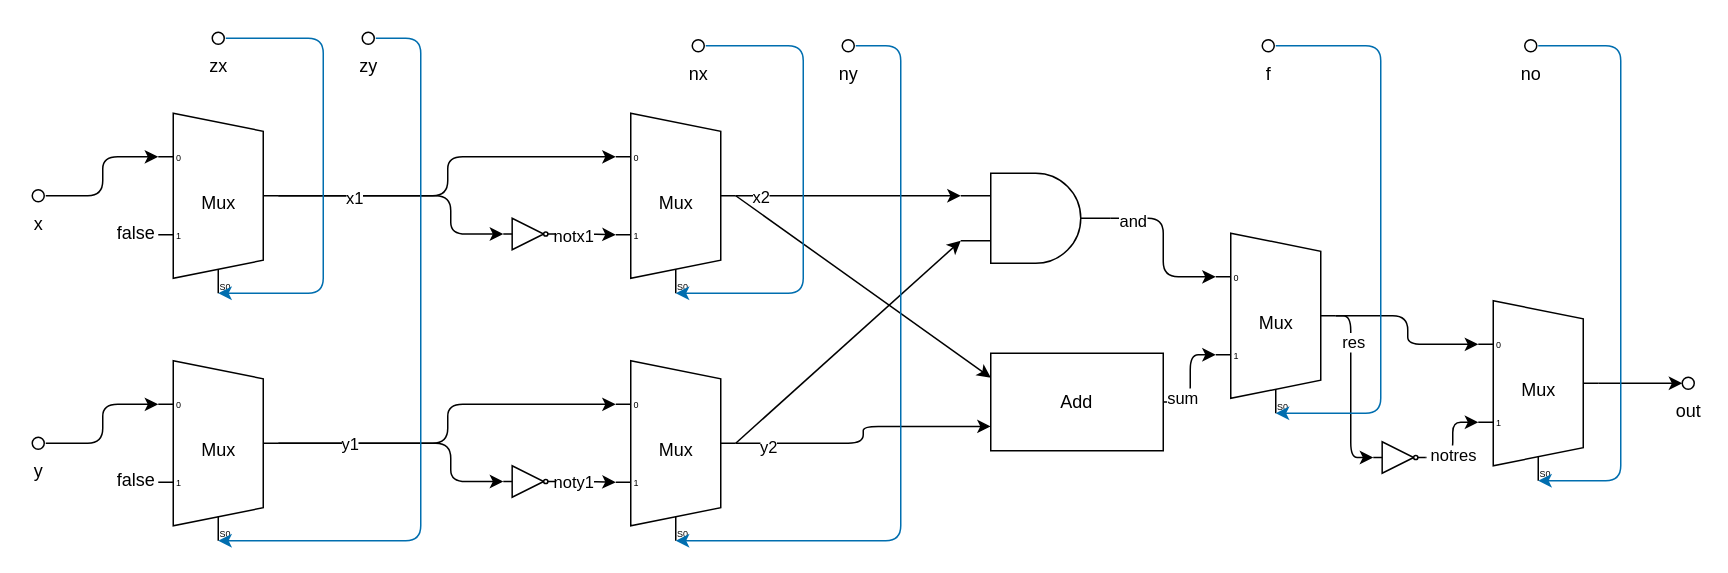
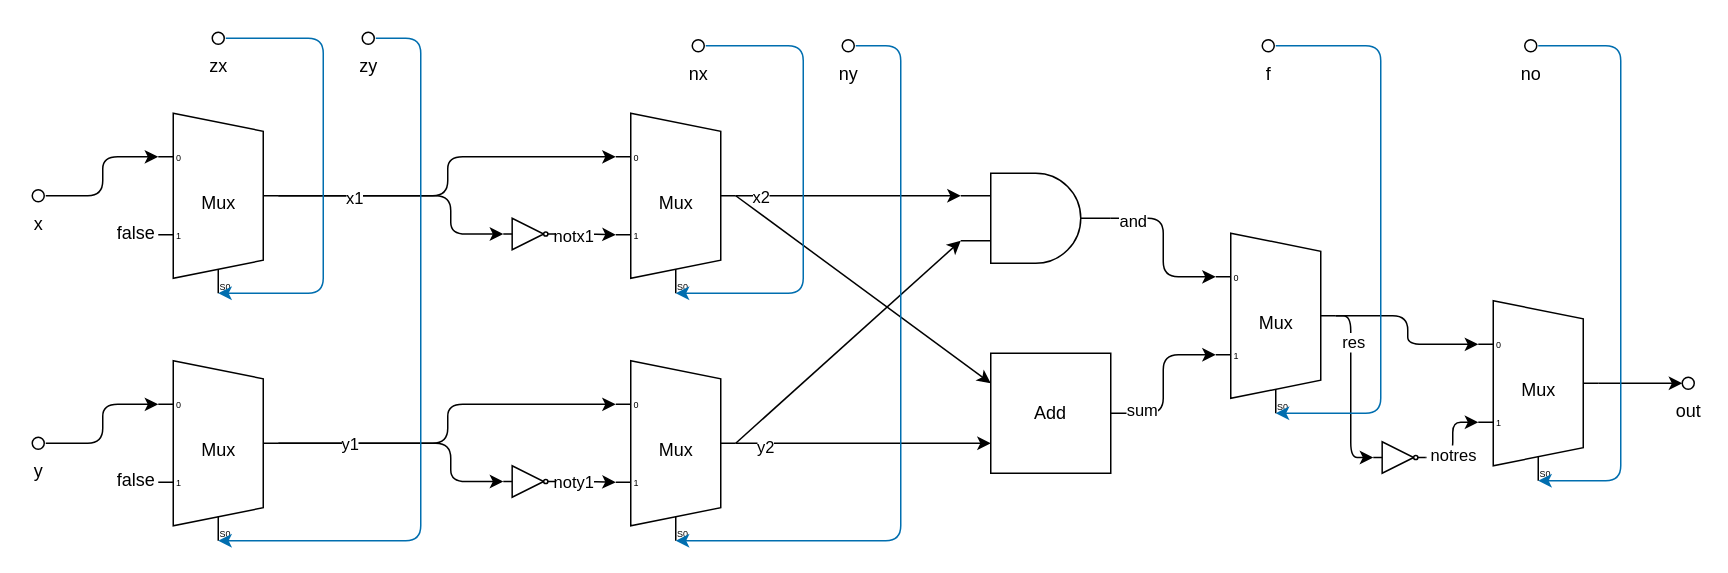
  <mxCell id="0" />
  <mxCell id="1" parent="0" />
  <mxCell id="2" style="edgeStyle=elbowEdgeStyle;html=1;entryX=0;entryY=0.217;entryDx=0;entryDy=3;entryPerimeter=0;" edge="1" parent="1" source="3" target="9"><mxGeometry relative="1" as="geometry" /></mxCell>
  <mxCell id="3" value="x" style="verticalLabelPosition=bottom;shadow=0;dashed=0;align=center;html=1;verticalAlign=top;shape=mxgraph.electrical.logic_gates.inverting_contact;" vertex="1" parent="1"><mxGeometry x="20" y="125" width="10" height="10" as="geometry" /></mxCell>
  <mxCell id="4" style="edgeStyle=elbowEdgeStyle;html=1;entryX=0;entryY=0.217;entryDx=0;entryDy=3;entryPerimeter=0;" edge="1" parent="1" source="5" target="13"><mxGeometry relative="1" as="geometry" /></mxCell>
  <mxCell id="5" value="y" style="verticalLabelPosition=bottom;shadow=0;dashed=0;align=center;html=1;verticalAlign=top;shape=mxgraph.electrical.logic_gates.inverting_contact;" vertex="1" parent="1"><mxGeometry x="20" y="290" width="10" height="10" as="geometry" /></mxCell>
  <mxCell id="6" style="edgeStyle=elbowEdgeStyle;html=1;exitX=1;exitY=0.5;exitDx=0;exitDy=-5;exitPerimeter=0;entryX=0;entryY=0.217;entryDx=0;entryDy=3;entryPerimeter=0;" edge="1" parent="1" source="9" target="23"><mxGeometry relative="1" as="geometry" /></mxCell>
  <mxCell id="7" style="edgeStyle=elbowEdgeStyle;html=1;exitX=1;exitY=0.5;exitDx=0;exitDy=-5;exitPerimeter=0;entryX=0;entryY=0.5;entryDx=0;entryDy=0;entryPerimeter=0;" edge="1" parent="1" source="9" target="30"><mxGeometry relative="1" as="geometry"><Array as="points"><mxPoint x="300" y="145" /></Array></mxGeometry></mxCell>
  <mxCell id="8" value="x1" style="edgeLabel;html=1;align=center;verticalAlign=middle;resizable=0;points=[];" vertex="1" connectable="0" parent="7"><mxGeometry x="-0.432" y="-1" relative="1" as="geometry"><mxPoint as="offset" /></mxGeometry></mxCell>
  <mxCell id="9" value="Mux" style="shadow=0;dashed=0;align=center;html=1;strokeWidth=1;shape=mxgraph.electrical.abstract.mux2;" vertex="1" parent="1"><mxGeometry x="105" y="75" width="80" height="120" as="geometry" /></mxCell>
  <mxCell id="10" style="edgeStyle=elbowEdgeStyle;html=1;exitX=1;exitY=0.5;exitDx=0;exitDy=-5;exitPerimeter=0;entryX=0;entryY=0.217;entryDx=0;entryDy=3;entryPerimeter=0;" edge="1" parent="1" source="13" target="27"><mxGeometry relative="1" as="geometry" /></mxCell>
  <mxCell id="11" style="edgeStyle=elbowEdgeStyle;html=1;exitX=1;exitY=0.5;exitDx=0;exitDy=-5;exitPerimeter=0;entryX=0;entryY=0.5;entryDx=0;entryDy=0;entryPerimeter=0;" edge="1" parent="1" source="13" target="33"><mxGeometry relative="1" as="geometry"><mxPoint x="330" y="335" as="targetPoint" /><Array as="points"><mxPoint x="300" y="305" /></Array></mxGeometry></mxCell>
  <mxCell id="12" value="y1" style="edgeLabel;html=1;align=center;verticalAlign=middle;resizable=0;points=[];" vertex="1" connectable="0" parent="11"><mxGeometry x="-0.464" relative="1" as="geometry"><mxPoint as="offset" /></mxGeometry></mxCell>
  <mxCell id="13" value="Mux" style="shadow=0;dashed=0;align=center;html=1;strokeWidth=1;shape=mxgraph.electrical.abstract.mux2;" vertex="1" parent="1"><mxGeometry x="105" y="240" width="80" height="120" as="geometry" /></mxCell>
  <mxCell id="14" style="edgeStyle=elbowEdgeStyle;html=1;entryX=0.375;entryY=1;entryDx=10;entryDy=0;entryPerimeter=0;fillColor=#1ba1e2;strokeColor=#006EAF;" edge="1" parent="1" source="15" target="9"><mxGeometry relative="1" as="geometry"><Array as="points"><mxPoint x="215" y="95" /><mxPoint x="215" y="70" /></Array></mxGeometry></mxCell>
  <mxCell id="15" value="zx" style="verticalLabelPosition=bottom;shadow=0;dashed=0;align=center;html=1;verticalAlign=top;shape=mxgraph.electrical.logic_gates.inverting_contact;" vertex="1" parent="1"><mxGeometry x="140" y="20" width="10" height="10" as="geometry" /></mxCell>
  <mxCell id="16" style="edgeStyle=elbowEdgeStyle;html=1;entryX=0.375;entryY=1;entryDx=10;entryDy=0;entryPerimeter=0;fillColor=#1ba1e2;strokeColor=#006EAF;" edge="1" parent="1" source="17" target="13"><mxGeometry relative="1" as="geometry"><Array as="points"><mxPoint x="280" y="190" /></Array></mxGeometry></mxCell>
  <mxCell id="17" value="zy" style="verticalLabelPosition=bottom;shadow=0;dashed=0;align=center;html=1;verticalAlign=top;shape=mxgraph.electrical.logic_gates.inverting_contact;" vertex="1" parent="1"><mxGeometry x="240" y="20" width="10" height="10" as="geometry" /></mxCell>
  <mxCell id="18" value="false" style="text;html=1;align=center;verticalAlign=middle;resizable=0;points=[];autosize=1;strokeColor=none;" vertex="1" parent="1"><mxGeometry x="70" y="145" width="40" height="20" as="geometry" /></mxCell>
  <mxCell id="19" value="false" style="text;html=1;align=center;verticalAlign=middle;resizable=0;points=[];autosize=1;strokeColor=none;" vertex="1" parent="1"><mxGeometry x="70" y="310" width="40" height="20" as="geometry" /></mxCell>
  <mxCell id="20" style="edgeStyle=elbowEdgeStyle;html=1;exitX=1;exitY=0.5;exitDx=0;exitDy=-5;exitPerimeter=0;entryX=0;entryY=0.25;entryDx=0;entryDy=0;entryPerimeter=0;" edge="1" parent="1" source="23" target="44"><mxGeometry relative="1" as="geometry" /></mxCell>
  <mxCell id="21" value="x2" style="edgeLabel;html=1;align=center;verticalAlign=middle;resizable=0;points=[];" vertex="1" connectable="0" parent="20"><mxGeometry x="-0.788" relative="1" as="geometry"><mxPoint as="offset" /></mxGeometry></mxCell>
  <mxCell id="22" style="html=1;exitX=1;exitY=0.5;exitDx=0;exitDy=-5;exitPerimeter=0;entryX=0;entryY=0.25;entryDx=0;entryDy=0;" edge="1" parent="1" source="23" target="47"><mxGeometry relative="1" as="geometry" /></mxCell>
  <mxCell id="23" value="Mux" style="shadow=0;dashed=0;align=center;html=1;strokeWidth=1;shape=mxgraph.electrical.abstract.mux2;" vertex="1" parent="1"><mxGeometry x="410" y="75" width="80" height="120" as="geometry" /></mxCell>
  <mxCell id="24" style="html=1;exitX=1;exitY=0.5;exitDx=0;exitDy=-5;exitPerimeter=0;entryX=0;entryY=0.75;entryDx=0;entryDy=0;entryPerimeter=0;" edge="1" parent="1" source="27" target="44"><mxGeometry relative="1" as="geometry" /></mxCell>
  <mxCell id="25" style="edgeStyle=elbowEdgeStyle;html=1;exitX=1;exitY=0.5;exitDx=0;exitDy=-5;exitPerimeter=0;entryX=0;entryY=0.75;entryDx=0;entryDy=0;" edge="1" parent="1" source="27" target="47"><mxGeometry relative="1" as="geometry" /></mxCell>
  <mxCell id="26" value="y2" style="edgeLabel;html=1;align=center;verticalAlign=middle;resizable=0;points=[];" vertex="1" connectable="0" parent="25"><mxGeometry x="-0.773" y="-2" relative="1" as="geometry"><mxPoint as="offset" /></mxGeometry></mxCell>
  <mxCell id="27" value="Mux" style="shadow=0;dashed=0;align=center;html=1;strokeWidth=1;shape=mxgraph.electrical.abstract.mux2;" vertex="1" parent="1"><mxGeometry x="410" y="240" width="80" height="120" as="geometry" /></mxCell>
  <mxCell id="28" style="edgeStyle=elbowEdgeStyle;html=1;exitX=1;exitY=0.5;exitDx=0;exitDy=0;exitPerimeter=0;entryX=0;entryY=0.65;entryDx=0;entryDy=3;entryPerimeter=0;" edge="1" parent="1" source="30" target="23"><mxGeometry relative="1" as="geometry" /></mxCell>
  <mxCell id="29" value="notx1" style="edgeLabel;html=1;align=center;verticalAlign=middle;resizable=0;points=[];" vertex="1" connectable="0" parent="28"><mxGeometry x="-0.455" y="-1" relative="1" as="geometry"><mxPoint as="offset" /></mxGeometry></mxCell>
  <mxCell id="30" value="" style="verticalLabelPosition=bottom;shadow=0;dashed=0;align=center;html=1;verticalAlign=top;shape=mxgraph.electrical.logic_gates.inverter_2" vertex="1" parent="1"><mxGeometry x="335" y="145" width="35" height="21" as="geometry" /></mxCell>
  <mxCell id="31" style="edgeStyle=elbowEdgeStyle;html=1;exitX=1;exitY=0.5;exitDx=0;exitDy=0;exitPerimeter=0;entryX=0;entryY=0.65;entryDx=0;entryDy=3;entryPerimeter=0;" edge="1" parent="1" source="33" target="27"><mxGeometry relative="1" as="geometry"><mxPoint x="380" y="325" as="targetPoint" /></mxGeometry></mxCell>
  <mxCell id="32" value="noty1" style="edgeLabel;html=1;align=center;verticalAlign=middle;resizable=0;points=[];" vertex="1" connectable="0" parent="31"><mxGeometry x="-0.455" relative="1" as="geometry"><mxPoint as="offset" /></mxGeometry></mxCell>
  <mxCell id="33" value="" style="verticalLabelPosition=bottom;shadow=0;dashed=0;align=center;html=1;verticalAlign=top;shape=mxgraph.electrical.logic_gates.inverter_2" vertex="1" parent="1"><mxGeometry x="335" y="310" width="35" height="21" as="geometry" /></mxCell>
  <mxCell id="34" style="edgeStyle=elbowEdgeStyle;html=1;entryX=0.375;entryY=1;entryDx=10;entryDy=0;entryPerimeter=0;fillColor=#1ba1e2;strokeColor=#006EAF;" edge="1" parent="1" source="35" target="23"><mxGeometry relative="1" as="geometry"><Array as="points"><mxPoint x="535" y="110" /></Array></mxGeometry></mxCell>
  <mxCell id="35" value="nx" style="verticalLabelPosition=bottom;shadow=0;dashed=0;align=center;html=1;verticalAlign=top;shape=mxgraph.electrical.logic_gates.inverting_contact;" vertex="1" parent="1"><mxGeometry x="460" y="25" width="10" height="10" as="geometry" /></mxCell>
  <mxCell id="36" style="edgeStyle=elbowEdgeStyle;html=1;entryX=0.375;entryY=1;entryDx=10;entryDy=0;entryPerimeter=0;fillColor=#1ba1e2;strokeColor=#006EAF;" edge="1" parent="1" source="37" target="27"><mxGeometry relative="1" as="geometry"><Array as="points"><mxPoint x="600" y="185" /></Array></mxGeometry></mxCell>
  <mxCell id="37" value="ny" style="verticalLabelPosition=bottom;shadow=0;dashed=0;align=center;html=1;verticalAlign=top;shape=mxgraph.electrical.logic_gates.inverting_contact;" vertex="1" parent="1"><mxGeometry x="560" y="25" width="10" height="10" as="geometry" /></mxCell>
  <mxCell id="38" style="edgeStyle=elbowEdgeStyle;html=1;exitX=1;exitY=0.5;exitDx=0;exitDy=-5;exitPerimeter=0;entryX=0;entryY=0.217;entryDx=0;entryDy=3;entryPerimeter=0;" edge="1" parent="1" source="41" target="54"><mxGeometry relative="1" as="geometry" /></mxCell>
  <mxCell id="39" style="edgeStyle=elbowEdgeStyle;html=1;exitX=1;exitY=0.5;exitDx=0;exitDy=-5;exitPerimeter=0;entryX=0;entryY=0.5;entryDx=0;entryDy=0;entryPerimeter=0;" edge="1" parent="1" source="41" target="52"><mxGeometry relative="1" as="geometry"><Array as="points"><mxPoint x="900" y="255" /></Array></mxGeometry></mxCell>
  <mxCell id="40" value="res" style="edgeLabel;html=1;align=center;verticalAlign=middle;resizable=0;points=[];" vertex="1" connectable="0" parent="39"><mxGeometry x="-0.554" y="1" relative="1" as="geometry"><mxPoint as="offset" /></mxGeometry></mxCell>
  <mxCell id="41" value="Mux" style="shadow=0;dashed=0;align=center;html=1;strokeWidth=1;shape=mxgraph.electrical.abstract.mux2;" vertex="1" parent="1"><mxGeometry x="810" y="155" width="80" height="120" as="geometry" /></mxCell>
  <mxCell id="42" style="edgeStyle=elbowEdgeStyle;html=1;exitX=1;exitY=0.5;exitDx=0;exitDy=0;exitPerimeter=0;entryX=0;entryY=0.217;entryDx=0;entryDy=3;entryPerimeter=0;" edge="1" parent="1" source="44" target="41"><mxGeometry relative="1" as="geometry" /></mxCell>
  <mxCell id="43" value="and" style="edgeLabel;html=1;align=center;verticalAlign=middle;resizable=0;points=[];" vertex="1" connectable="0" parent="42"><mxGeometry x="-0.741" y="-1" relative="1" as="geometry"><mxPoint as="offset" /></mxGeometry></mxCell>
  <mxCell id="44" value="" style="verticalLabelPosition=bottom;shadow=0;dashed=0;align=center;html=1;verticalAlign=top;shape=mxgraph.electrical.logic_gates.logic_gate;operation=and;" vertex="1" parent="1"><mxGeometry x="640" y="115" width="100" height="60" as="geometry" /></mxCell>
  <mxCell id="45" style="edgeStyle=elbowEdgeStyle;html=1;exitX=1;exitY=0.5;exitDx=0;exitDy=0;entryX=0;entryY=0.65;entryDx=0;entryDy=3;entryPerimeter=0;" edge="1" parent="1" source="47" target="41"><mxGeometry relative="1" as="geometry" /></mxCell>
  <mxCell id="46" value="sum" style="edgeLabel;html=1;align=center;verticalAlign=middle;resizable=0;points=[];" vertex="1" connectable="0" parent="45"><mxGeometry x="-0.639" y="3" relative="1" as="geometry"><mxPoint as="offset" /></mxGeometry></mxCell>
- <mxCell id="47" value="Add" style="whiteSpace=wrap;html=1;aspect=fixed;" vertex="1" parent="1"><mxGeometry x="660" y="235" width="115" height="65" as="geometry" /></mxCell>
+ <mxCell id="47" value="Add" style="whiteSpace=wrap;html=1;aspect=fixed;" vertex="1" parent="1"><mxGeometry x="660" y="235" width="80" height="80" as="geometry" /></mxCell>
  <mxCell id="48" style="edgeStyle=elbowEdgeStyle;html=1;entryX=0.375;entryY=1;entryDx=10;entryDy=0;entryPerimeter=0;fillColor=#1ba1e2;strokeColor=#006EAF;" edge="1" parent="1" source="49" target="41"><mxGeometry relative="1" as="geometry"><Array as="points"><mxPoint x="920" y="150" /></Array></mxGeometry></mxCell>
  <mxCell id="49" value="f" style="verticalLabelPosition=bottom;shadow=0;dashed=0;align=center;html=1;verticalAlign=top;shape=mxgraph.electrical.logic_gates.inverting_contact;" vertex="1" parent="1"><mxGeometry x="840" y="25" width="10" height="10" as="geometry" /></mxCell>
  <mxCell id="50" style="edgeStyle=elbowEdgeStyle;html=1;exitX=1;exitY=0.5;exitDx=0;exitDy=0;exitPerimeter=0;entryX=0;entryY=0.65;entryDx=0;entryDy=3;entryPerimeter=0;" edge="1" parent="1" source="52" target="54"><mxGeometry relative="1" as="geometry" /></mxCell>
  <mxCell id="51" value="&amp;nbsp;notres" style="edgeLabel;html=1;align=center;verticalAlign=middle;resizable=0;points=[];" vertex="1" connectable="0" parent="50"><mxGeometry x="-0.329" y="2" relative="1" as="geometry"><mxPoint as="offset" /></mxGeometry></mxCell>
  <mxCell id="52" value="" style="verticalLabelPosition=bottom;shadow=0;dashed=0;align=center;html=1;verticalAlign=top;shape=mxgraph.electrical.logic_gates.inverter_2" vertex="1" parent="1"><mxGeometry x="915" y="294" width="35" height="21" as="geometry" /></mxCell>
  <mxCell id="53" style="edgeStyle=elbowEdgeStyle;html=1;exitX=1;exitY=0.5;exitDx=0;exitDy=-5;exitPerimeter=0;entryX=0.1;entryY=0.5;entryDx=0;entryDy=0;entryPerimeter=0;" edge="1" parent="1" source="54" target="57"><mxGeometry relative="1" as="geometry" /></mxCell>
  <mxCell id="54" value="Mux" style="shadow=0;dashed=0;align=center;html=1;strokeWidth=1;shape=mxgraph.electrical.abstract.mux2;" vertex="1" parent="1"><mxGeometry x="985" y="200" width="80" height="120" as="geometry" /></mxCell>
  <mxCell id="55" style="edgeStyle=elbowEdgeStyle;html=1;entryX=0.375;entryY=1;entryDx=10;entryDy=0;entryPerimeter=0;fillColor=#1ba1e2;strokeColor=#006EAF;" edge="1" parent="1" source="56" target="54"><mxGeometry relative="1" as="geometry"><Array as="points"><mxPoint x="1080" y="175" /></Array></mxGeometry></mxCell>
  <mxCell id="56" value="no" style="verticalLabelPosition=bottom;shadow=0;dashed=0;align=center;html=1;verticalAlign=top;shape=mxgraph.electrical.logic_gates.inverting_contact;" vertex="1" parent="1"><mxGeometry x="1015" y="25" width="10" height="10" as="geometry" /></mxCell>
  <mxCell id="57" value="out" style="verticalLabelPosition=bottom;shadow=0;dashed=0;align=center;html=1;verticalAlign=top;shape=mxgraph.electrical.logic_gates.inverting_contact;" vertex="1" parent="1"><mxGeometry x="1120" y="250" width="10" height="10" as="geometry" /></mxCell>
